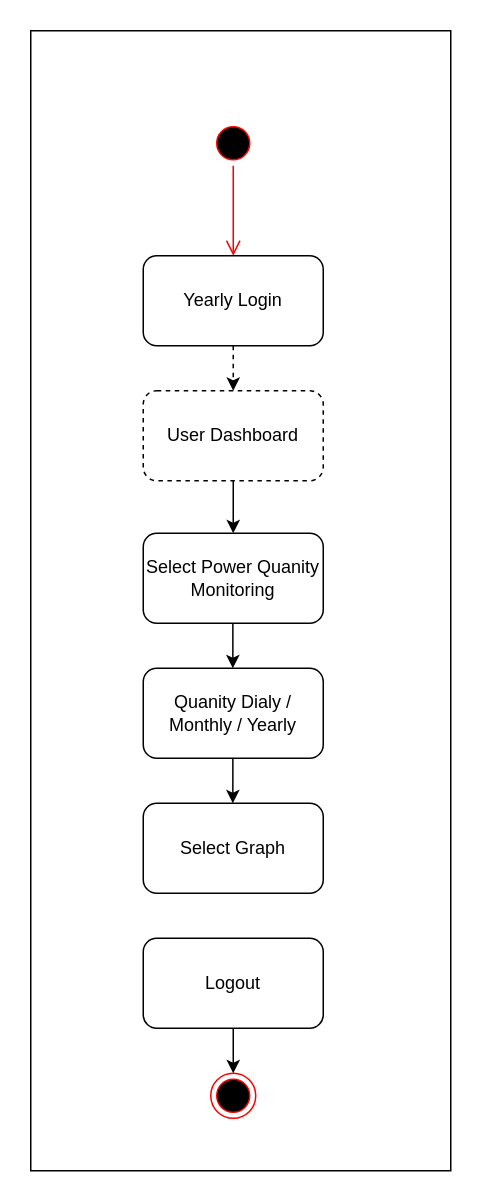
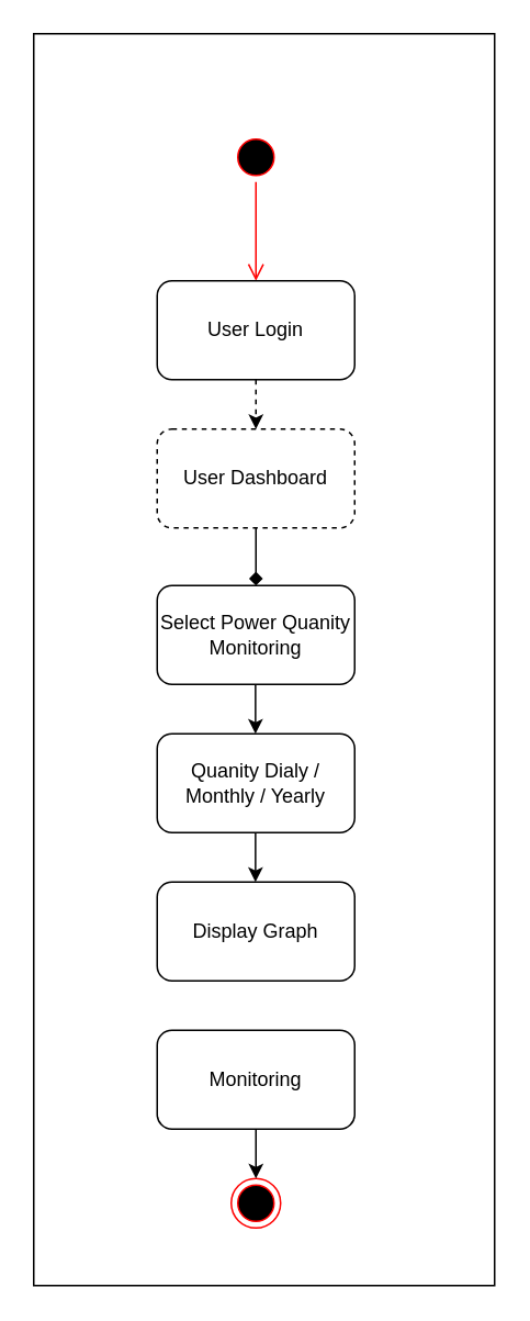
  <mxCell id="0" />
  <mxCell id="1" parent="0" />
  <mxCell id="2" value="" style="ellipse;html=1;shape=startState;fillColor=#000000;strokeColor=#ff0000;" parent="1" vertex="1"><mxGeometry x="140" y="80" width="30" height="30" as="geometry" /></mxCell>
  <mxCell id="3" value="" style="edgeStyle=orthogonalEdgeStyle;html=1;verticalAlign=bottom;endArrow=open;endSize=8;strokeColor=#ff0000;" parent="1" source="2" edge="1"><mxGeometry relative="1" as="geometry"><mxPoint x="155" y="170" as="targetPoint" /></mxGeometry></mxCell>
- <mxCell id="4" value="Yearly Login" style="rounded=1;whiteSpace=wrap;html=1;fillColor=none;" parent="1" vertex="1"><mxGeometry x="95" y="170" width="120" height="60" as="geometry" /></mxCell>
+ <mxCell id="4" value="User Login" style="rounded=1;whiteSpace=wrap;html=1;fillColor=none;" parent="1" vertex="1"><mxGeometry x="95" y="170" width="120" height="60" as="geometry" /></mxCell>
  <mxCell id="5" value="User Dashboard" style="rounded=1;whiteSpace=wrap;html=1;fillColor=none;dashed=1;" parent="1" vertex="1"><mxGeometry x="95" y="260" width="120" height="60" as="geometry" /></mxCell>
  <mxCell id="6" value="" style="ellipse;html=1;shape=endState;fillColor=#000000;strokeColor=#ff0000;" parent="1" vertex="1"><mxGeometry x="140" y="715" width="30" height="30" as="geometry" /></mxCell>
  <mxCell id="7" value="" style="endArrow=classic;html=1;exitX=0.5;exitY=1;exitDx=0;exitDy=0;entryX=0.5;entryY=0;entryDx=0;entryDy=0;dashed=1;" parent="1" source="4" target="5" edge="1"><mxGeometry width="50" height="50" relative="1" as="geometry"><mxPoint x="145" y="290" as="sourcePoint" /><mxPoint x="195" y="240" as="targetPoint" /></mxGeometry></mxCell>
  <mxCell id="8" value="" style="endArrow=classic;html=1;exitX=0.5;exitY=1;exitDx=0;exitDy=0;entryX=0.5;entryY=0;entryDx=0;entryDy=0;" parent="1" target="6" edge="1"><mxGeometry width="50" height="50" relative="1" as="geometry"><mxPoint x="155" y="685" as="sourcePoint" /><mxPoint x="195" y="695" as="targetPoint" /></mxGeometry></mxCell>
  <mxCell id="9" value="Select Power Quanity Monitoring" style="rounded=1;whiteSpace=wrap;html=1;fillColor=none;" parent="1" vertex="1"><mxGeometry x="95" y="355" width="120" height="60" as="geometry" /></mxCell>
- <mxCell id="10" value="&lt;span&gt;Select Graph&lt;/span&gt;" style="rounded=1;whiteSpace=wrap;html=1;fillColor=none;" parent="1" vertex="1"><mxGeometry x="95" y="535" width="120" height="60" as="geometry" /></mxCell>
- <mxCell id="11" value="Logout" style="rounded=1;whiteSpace=wrap;html=1;fillColor=none;" parent="1" vertex="1"><mxGeometry x="95" y="625" width="120" height="60" as="geometry" /></mxCell>
+ <mxCell id="10" value="&lt;span&gt;Display Graph&lt;/span&gt;" style="rounded=1;whiteSpace=wrap;html=1;fillColor=none;" parent="1" vertex="1"><mxGeometry x="95" y="535" width="120" height="60" as="geometry" /></mxCell>
+ <mxCell id="11" value="Monitoring" style="rounded=1;whiteSpace=wrap;html=1;fillColor=none;" parent="1" vertex="1"><mxGeometry x="95" y="625" width="120" height="60" as="geometry" /></mxCell>
  <mxCell id="12" value="&lt;span&gt;Quanity Dialy / Monthly / Yearly&lt;/span&gt;" style="rounded=1;whiteSpace=wrap;html=1;fillColor=none;" parent="1" vertex="1"><mxGeometry x="95" y="445" width="120" height="60" as="geometry" /></mxCell>
  <mxCell id="13" value="" style="endArrow=classic;html=1;exitX=0.5;exitY=1;exitDx=0;exitDy=0;entryX=0.5;entryY=0;entryDx=0;entryDy=0;" parent="1" edge="1"><mxGeometry width="50" height="50" relative="1" as="geometry"><mxPoint x="154.74" y="415" as="sourcePoint" /><mxPoint x="154.74" y="445" as="targetPoint" /></mxGeometry></mxCell>
  <mxCell id="14" value="" style="endArrow=classic;html=1;exitX=0.5;exitY=1;exitDx=0;exitDy=0;entryX=0.5;entryY=0;entryDx=0;entryDy=0;" parent="1" edge="1"><mxGeometry width="50" height="50" relative="1" as="geometry"><mxPoint x="154.74" y="505" as="sourcePoint" /><mxPoint x="154.74" y="535" as="targetPoint" /></mxGeometry></mxCell>
- <mxCell id="15" value="" style="endArrow=classic;html=1;entryX=0.5;entryY=0;entryDx=0;entryDy=0;exitX=0.5;exitY=1;exitDx=0;exitDy=0;" parent="1" source="5" target="9" edge="1"><mxGeometry width="50" height="50" relative="1" as="geometry"><mxPoint x="100" y="370" as="sourcePoint" /><mxPoint x="150" y="320" as="targetPoint" /></mxGeometry></mxCell>
+ <mxCell id="15" value="" style="endArrow=diamond;html=1;entryX=0.5;entryY=0;entryDx=0;entryDy=0;exitX=0.5;exitY=1;exitDx=0;exitDy=0;" parent="1" source="5" target="9" edge="1"><mxGeometry width="50" height="50" relative="1" as="geometry"><mxPoint x="100" y="370" as="sourcePoint" /><mxPoint x="150" y="320" as="targetPoint" /></mxGeometry></mxCell>
  <mxCell id="16" value="" style="rounded=0;whiteSpace=wrap;html=1;fillColor=none;" vertex="1" parent="1"><mxGeometry x="20" y="20" width="280" height="760" as="geometry" /></mxCell>
